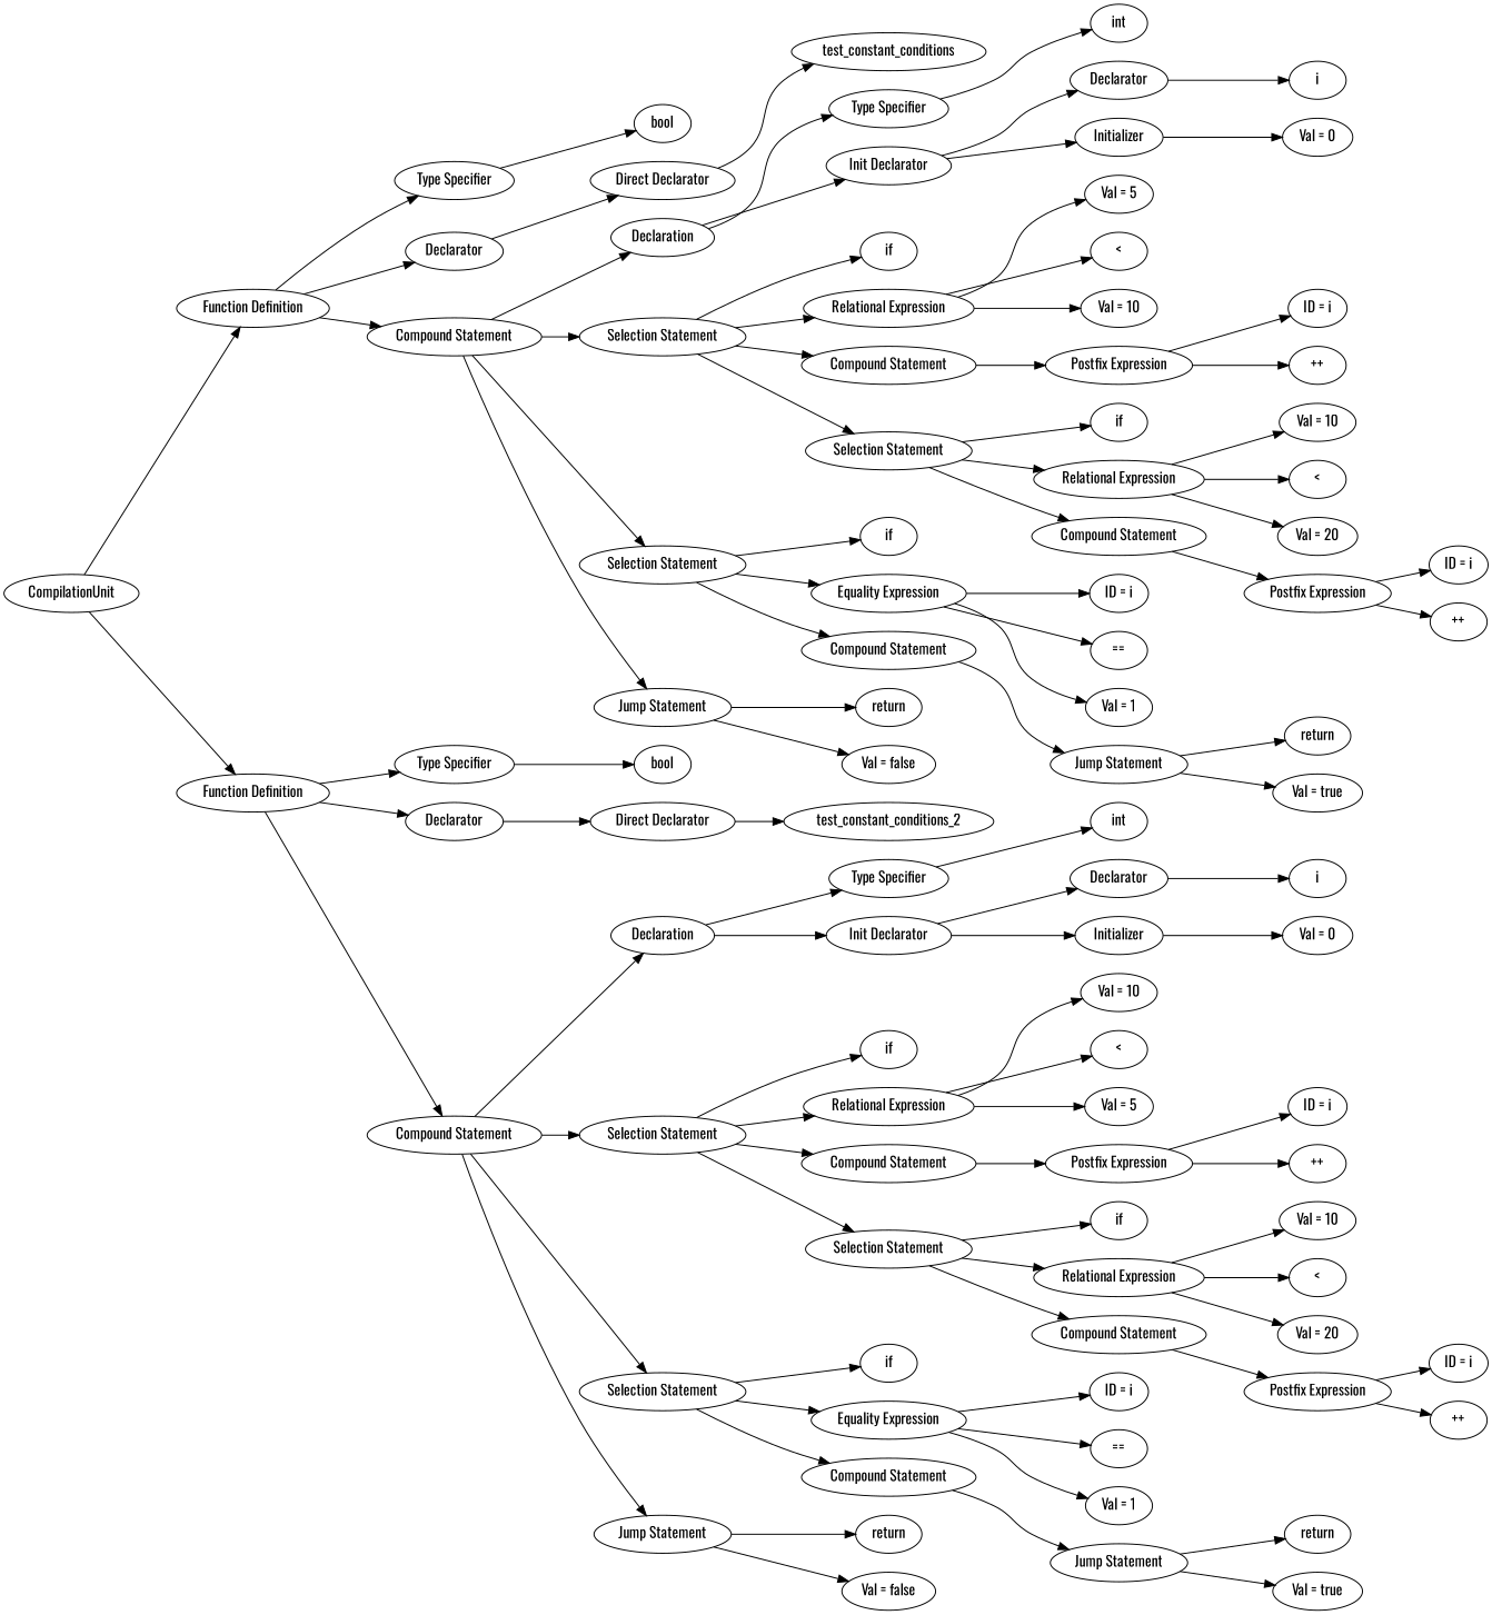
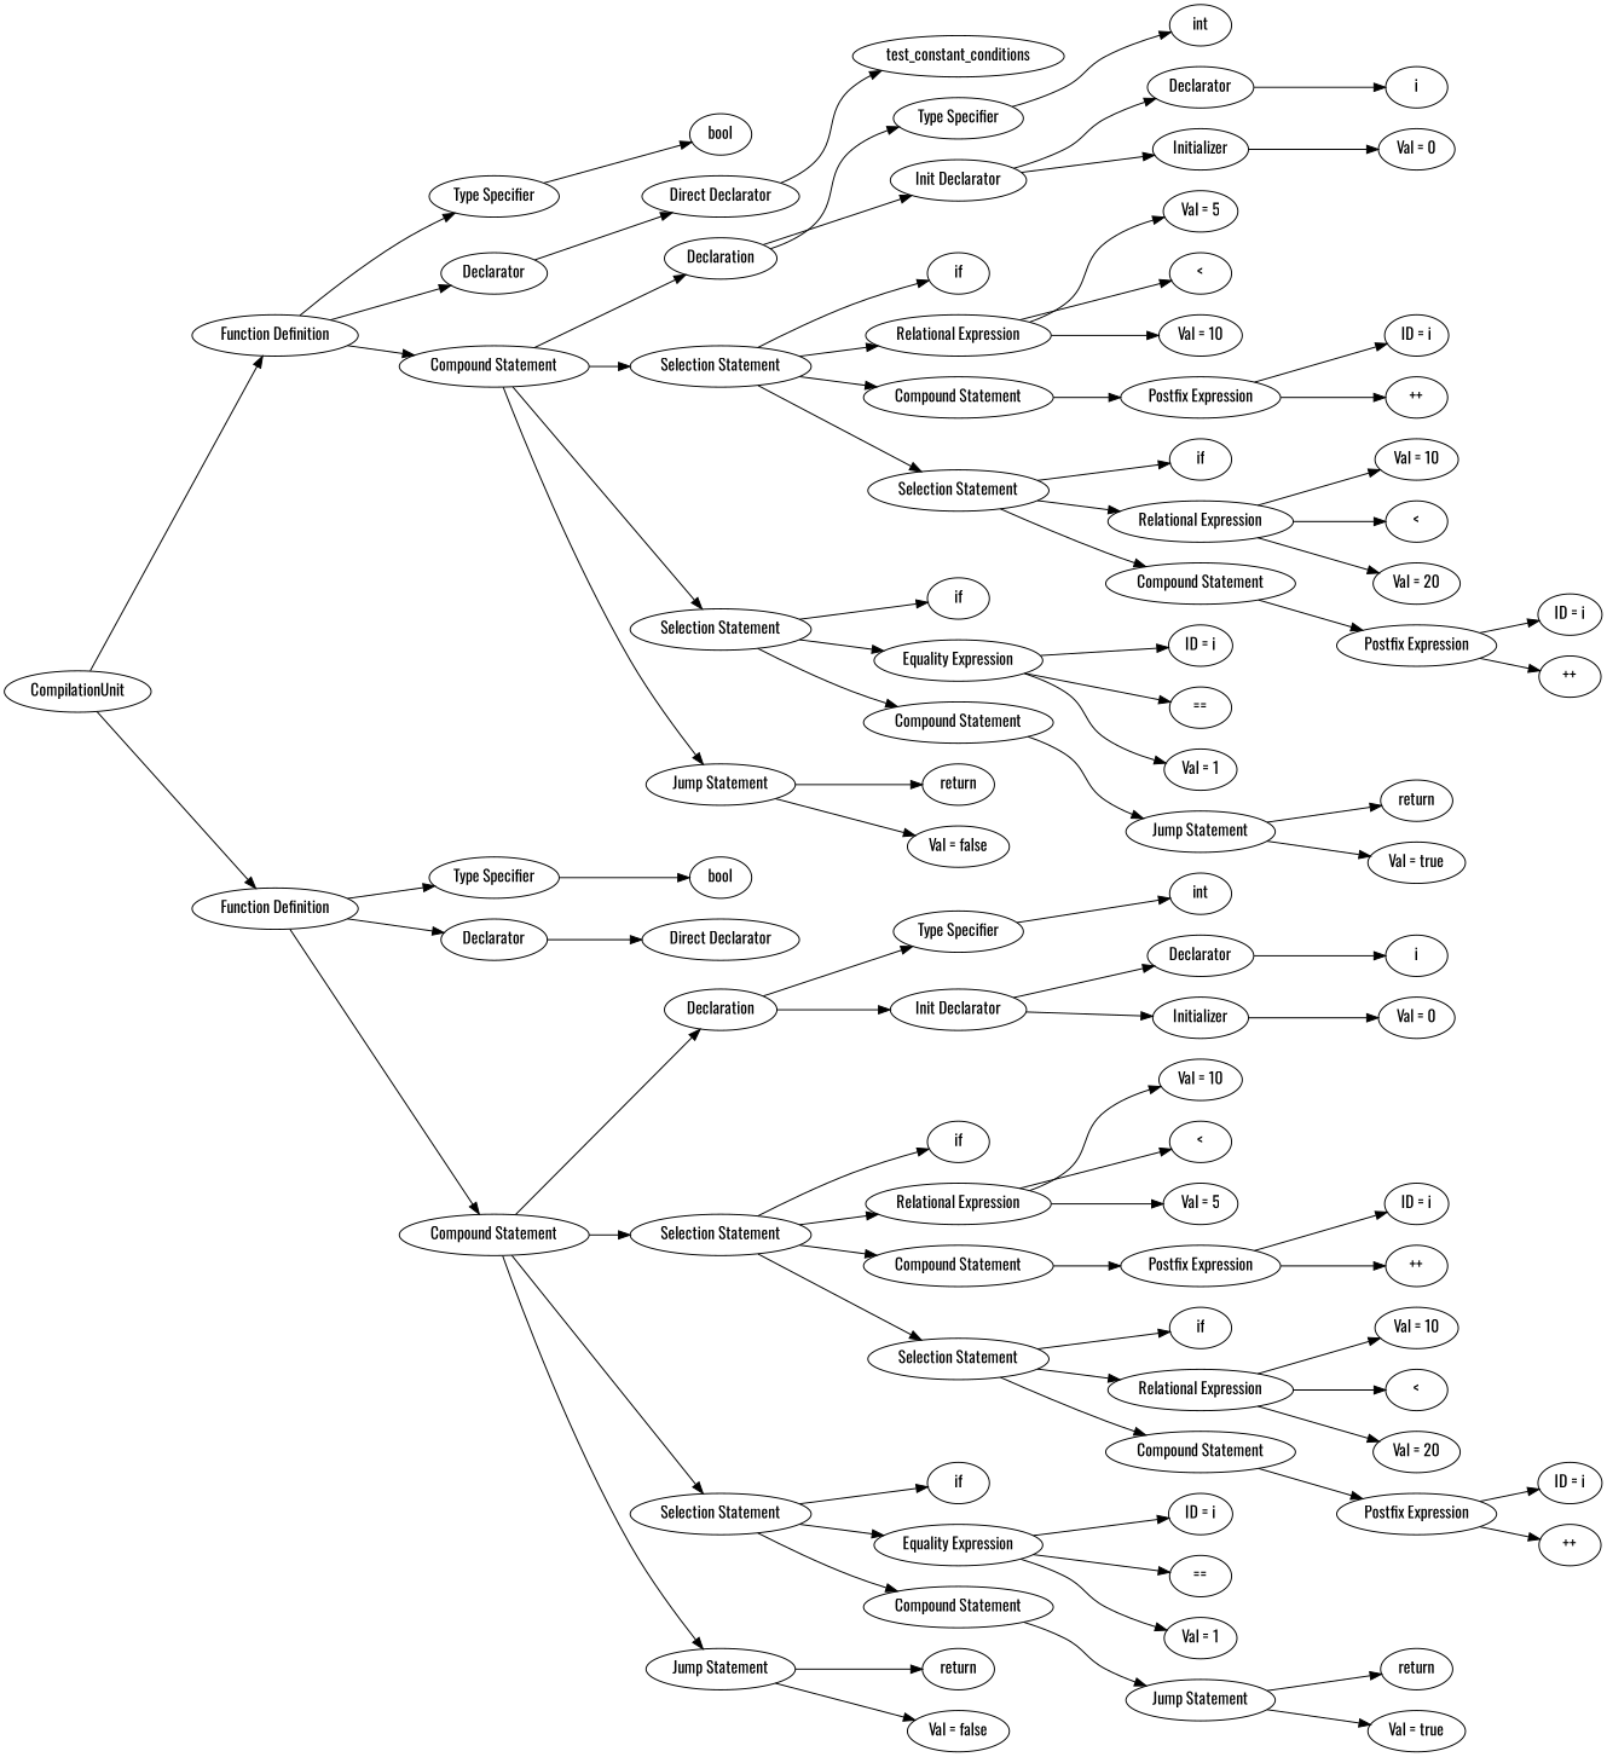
  digraph {
    rankdir=LR
    fontname=Oswald
    node [fontname=Oswald]
    edge [fontname=Oswald]
    n1 [label=CompilationUnit]
    n2 [label="Function Definition"]
    n3 [label="Function Definition"]
    n4 [label="Type Specifier"]
    n5 [label=Declarator]
    n6 [label="Compound Statement"]
    n7 [label=bool]
    n8 [label="Direct Declarator"]
    n9 [label=test_constant_conditions]
    n10 [label=Declaration]
    n11 [label="Selection Statement"]
    n12 [label="Selection Statement"]
    n13 [label="Jump Statement"]
    n14 [label="Type Specifier"]
    n15 [label="Init Declarator"]
    n16 [label=int]
    n17 [label=Declarator]
    n18 [label=Initializer]
    n19 [label=i]
    n20 [label="Val = 0"]
    n21 [label=if]
    n22 [label="Relational Expression"]
    n23 [label="Compound Statement"]
    n24 [label="Selection Statement"]
    n25 [label="Val = 5"]
    n26 [label="<"]
    n27 [label="Val = 10"]
    n28 [label="Postfix Expression"]
    n29 [label="ID = i"]
    n30 [label="++"]
    n31 [label=if]
    n32 [label="Relational Expression"]
    n33 [label="Compound Statement"]
    n34 [label="Val = 10"]
    n35 [label="<"]
    n36 [label="Val = 20"]
    n37 [label="Postfix Expression"]
    n38 [label="ID = i"]
    n39 [label="++"]
    n40 [label=if]
    n41 [label="Equality Expression"]
    n42 [label="Compound Statement"]
    n43 [label="ID = i"]
    n44 [label="=="]
    n45 [label="Val = 1"]
    n46 [label="Jump Statement"]
    n47 [label=return]
    n48 [label="Val = true"]
    n49 [label=return]
    n50 [label="Val = false"]
    n51 [label="Type Specifier"]
    n52 [label=Declarator]
    n53 [label="Compound Statement"]
    n54 [label=bool]
    n55 [label="Direct Declarator"]
-   n56 [label=test_constant_conditions_2]
    n57 [label=Declaration]
    n58 [label="Selection Statement"]
    n59 [label="Selection Statement"]
    n60 [label="Jump Statement"]
    n61 [label="Type Specifier"]
    n62 [label="Init Declarator"]
    n63 [label=int]
    n64 [label=Declarator]
    n65 [label=Initializer]
    n66 [label=i]
    n67 [label="Val = 0"]
    n68 [label=if]
    n69 [label="Relational Expression"]
    n70 [label="Compound Statement"]
    n71 [label="Selection Statement"]
    n72 [label="Val = 10"]
    n73 [label="<"]
    n74 [label="Val = 5"]
    n75 [label="Postfix Expression"]
    n76 [label="ID = i"]
    n77 [label="++"]
    n78 [label=if]
    n79 [label="Relational Expression"]
    n80 [label="Compound Statement"]
    n81 [label="Val = 10"]
    n82 [label="<"]
    n83 [label="Val = 20"]
    n84 [label="Postfix Expression"]
    n85 [label="ID = i"]
    n86 [label="++"]
    n87 [label=if]
    n88 [label="Equality Expression"]
    n89 [label="Compound Statement"]
    n90 [label="ID = i"]
    n91 [label="=="]
    n92 [label="Val = 1"]
    n93 [label="Jump Statement"]
    n94 [label=return]
    n95 [label="Val = true"]
    n96 [label=return]
    n97 [label="Val = false"]
    n1 -> n2
    n1 -> n3
    n2 -> n4
    n2 -> n5
    n2 -> n6
    n3 -> n51
    n3 -> n52
    n3 -> n53
    n4 -> n7
    n5 -> n8
    n6 -> n10
    n6 -> n11
    n6 -> n12
    n6 -> n13
    n8 -> n9
    n10 -> n14
    n10 -> n15
    n11 -> n21
    n11 -> n22
    n11 -> n23
    n11 -> n24
    n12 -> n40
    n12 -> n41
    n12 -> n42
    n13 -> n49
    n13 -> n50
    n14 -> n16
    n15 -> n17
    n15 -> n18
    n17 -> n19
    n18 -> n20
    n22 -> n25
    n22 -> n26
    n22 -> n27
    n23 -> n28
    n24 -> n31
    n24 -> n32
    n24 -> n33
    n28 -> n29
    n28 -> n30
    n32 -> n34
    n32 -> n35
    n32 -> n36
    n33 -> n37
    n37 -> n38
    n37 -> n39
    n41 -> n43
    n41 -> n44
    n41 -> n45
    n42 -> n46
    n46 -> n47
    n46 -> n48
    n51 -> n54
    n52 -> n55
    n53 -> n57
    n53 -> n58
    n53 -> n59
    n53 -> n60
-   n55 -> n56
    n57 -> n61
    n57 -> n62
    n58 -> n68
    n58 -> n69
    n58 -> n70
    n58 -> n71
    n59 -> n87
    n59 -> n88
    n59 -> n89
    n60 -> n96
    n60 -> n97
    n61 -> n63
    n62 -> n64
    n62 -> n65
    n64 -> n66
    n65 -> n67
    n69 -> n72
    n69 -> n73
    n69 -> n74
    n70 -> n75
    n71 -> n78
    n71 -> n79
    n71 -> n80
    n75 -> n76
    n75 -> n77
    n79 -> n81
    n79 -> n82
    n79 -> n83
    n80 -> n84
    n84 -> n85
    n84 -> n86
    n88 -> n90
    n88 -> n91
    n88 -> n92
    n89 -> n93
    n93 -> n94
    n93 -> n95
  }
